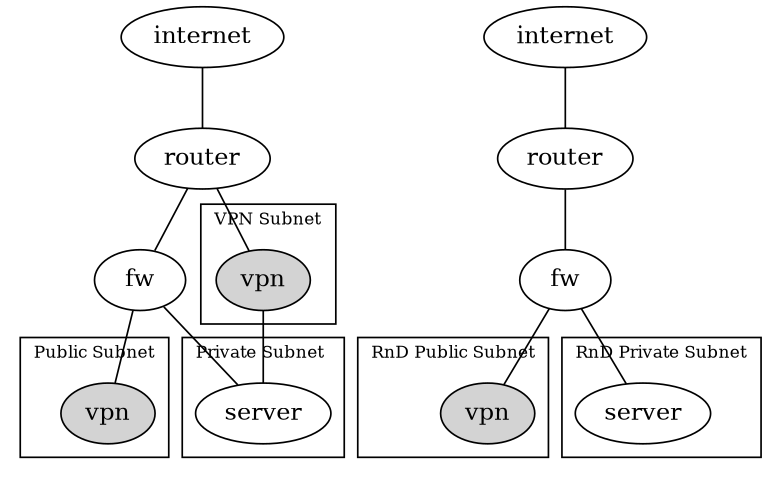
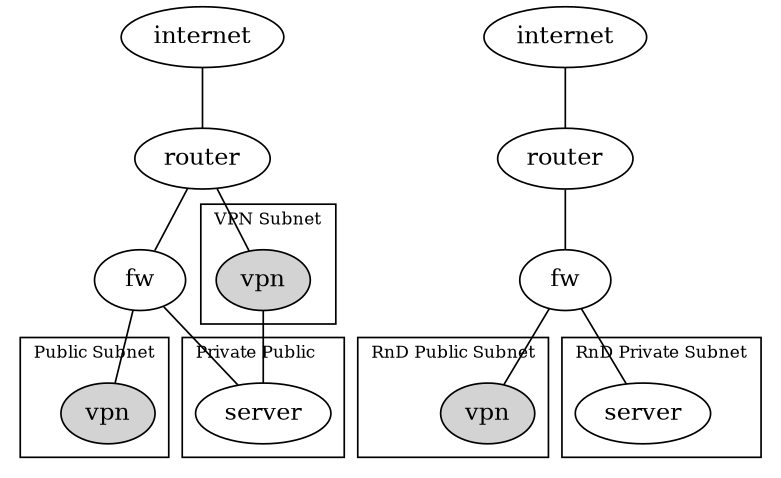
  digraph {
    fontsize=10
    edge [dir=none]
    n1 [label=internet]
    n2 [label=internet]
    fw
    n4 [label=vpn style=filled]
    n5 [label=vpn style=filled]
    n6 [label=server]
    n7 [label=vpn style=filled]
    n8 [label=server]
    n9 [label=router]
    n10 [label=router]
    n11 [label=fw]
    subgraph sub_1 {
      rank=same
      n1
      n2
    }
    subgraph sub_2 {
      rank=same
      fw
    }
    subgraph cluster_3 {
      label="Public Subnet"
      labeljust=l
      n4
    }
    subgraph cluster_4 {
      label="VPN Subnet"
      labeljust=l
      n5
    }
    subgraph cluster_5 {
-     label="Private Subnet"
+     label="Private Public"
      labeljust=l
      n6
    }
    subgraph cluster_6 {
      label="RnD Public Subnet"
      labeljust=l
      n7
    }
    subgraph cluster_7 {
      label="RnD Private Subnet"
      labeljust=l
      n8
    }
    n1 -> n9
    n2 -> n10
    fw -> n4
    fw -> n6
    n5 -> n6
    n9 -> fw
    n9 -> n5
    n10 -> n11
    n11 -> n7
    n11 -> n8
  }
